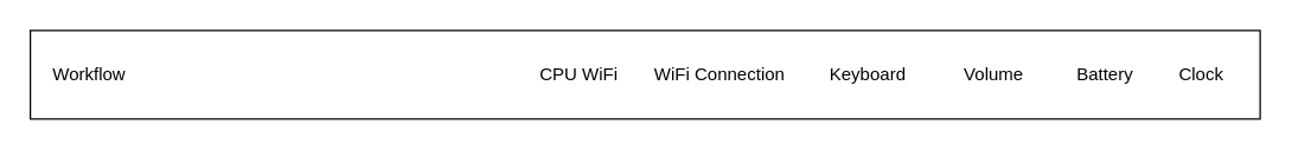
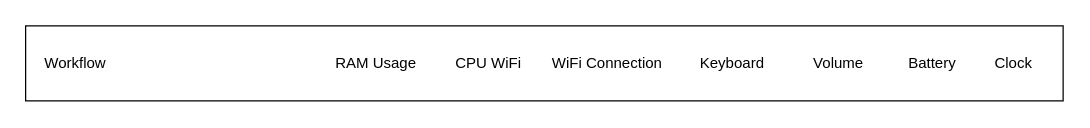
  <mxCell id="0" />
  <mxCell id="1" parent="0" />
  <mxCell id="2" value="" style="rounded=0;whiteSpace=wrap;html=1;" vertex="1" parent="1"><mxGeometry x="20" y="20" width="830" height="60" as="geometry" /></mxCell>
  <mxCell id="3" value="Workflow" style="text;html=1;strokeColor=none;fillColor=none;align=center;verticalAlign=middle;whiteSpace=wrap;rounded=0;" vertex="1" parent="1"><mxGeometry x="40" y="40" width="40" height="20" as="geometry" /></mxCell>
+ <mxCell id="4" value="RAM Usage" style="text;html=1;align=center;verticalAlign=middle;resizable=0;points=[];autosize=1;" vertex="1" parent="1"><mxGeometry x="260" y="40" width="80" height="20" as="geometry" /></mxCell>
  <mxCell id="5" value="CPU WiFi" style="text;html=1;align=center;verticalAlign=middle;resizable=0;points=[];autosize=1;" vertex="1" parent="1"><mxGeometry x="350" y="40" width="80" height="20" as="geometry" /></mxCell>
  <mxCell id="6" value="WiFi Connection" style="text;html=1;align=center;verticalAlign=middle;resizable=0;points=[];autosize=1;" vertex="1" parent="1"><mxGeometry x="435" y="40" width="100" height="20" as="geometry" /></mxCell>
  <mxCell id="7" value="Keyboard" style="text;html=1;align=center;verticalAlign=middle;resizable=0;points=[];autosize=1;" vertex="1" parent="1"><mxGeometry x="550" y="40" width="70" height="20" as="geometry" /></mxCell>
  <mxCell id="8" value="Volume" style="text;html=1;align=center;verticalAlign=middle;resizable=0;points=[];autosize=1;" vertex="1" parent="1"><mxGeometry x="640" y="40" width="60" height="20" as="geometry" /></mxCell>
  <mxCell id="9" value="Battery" style="text;html=1;align=center;verticalAlign=middle;resizable=0;points=[];autosize=1;" vertex="1" parent="1"><mxGeometry x="720" y="40" width="50" height="20" as="geometry" /></mxCell>
  <mxCell id="10" value="Clock" style="text;html=1;align=center;verticalAlign=middle;resizable=0;points=[];autosize=1;" vertex="1" parent="1"><mxGeometry x="785" y="40" width="50" height="20" as="geometry" /></mxCell>
